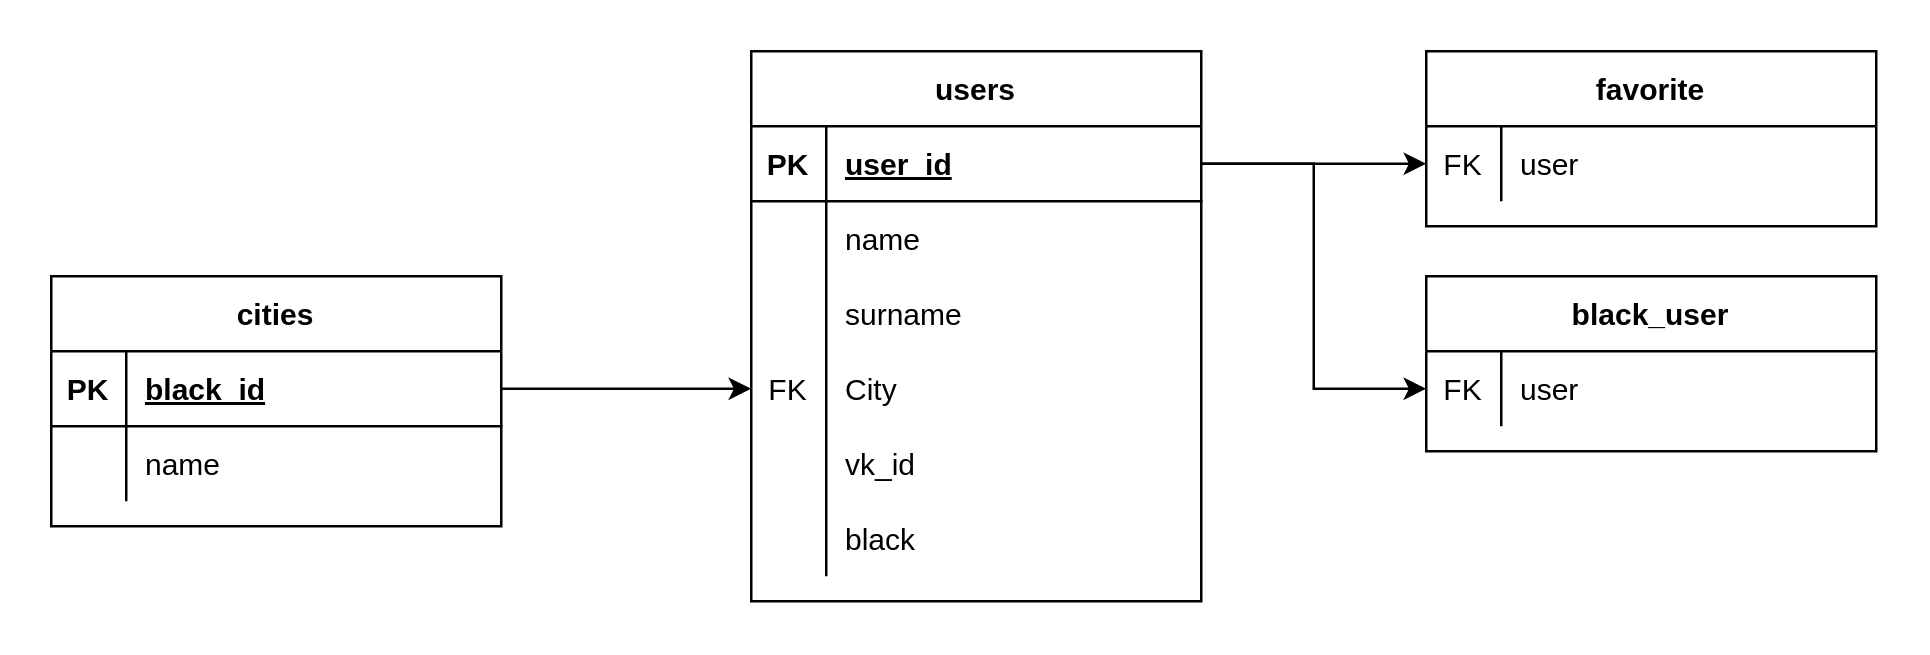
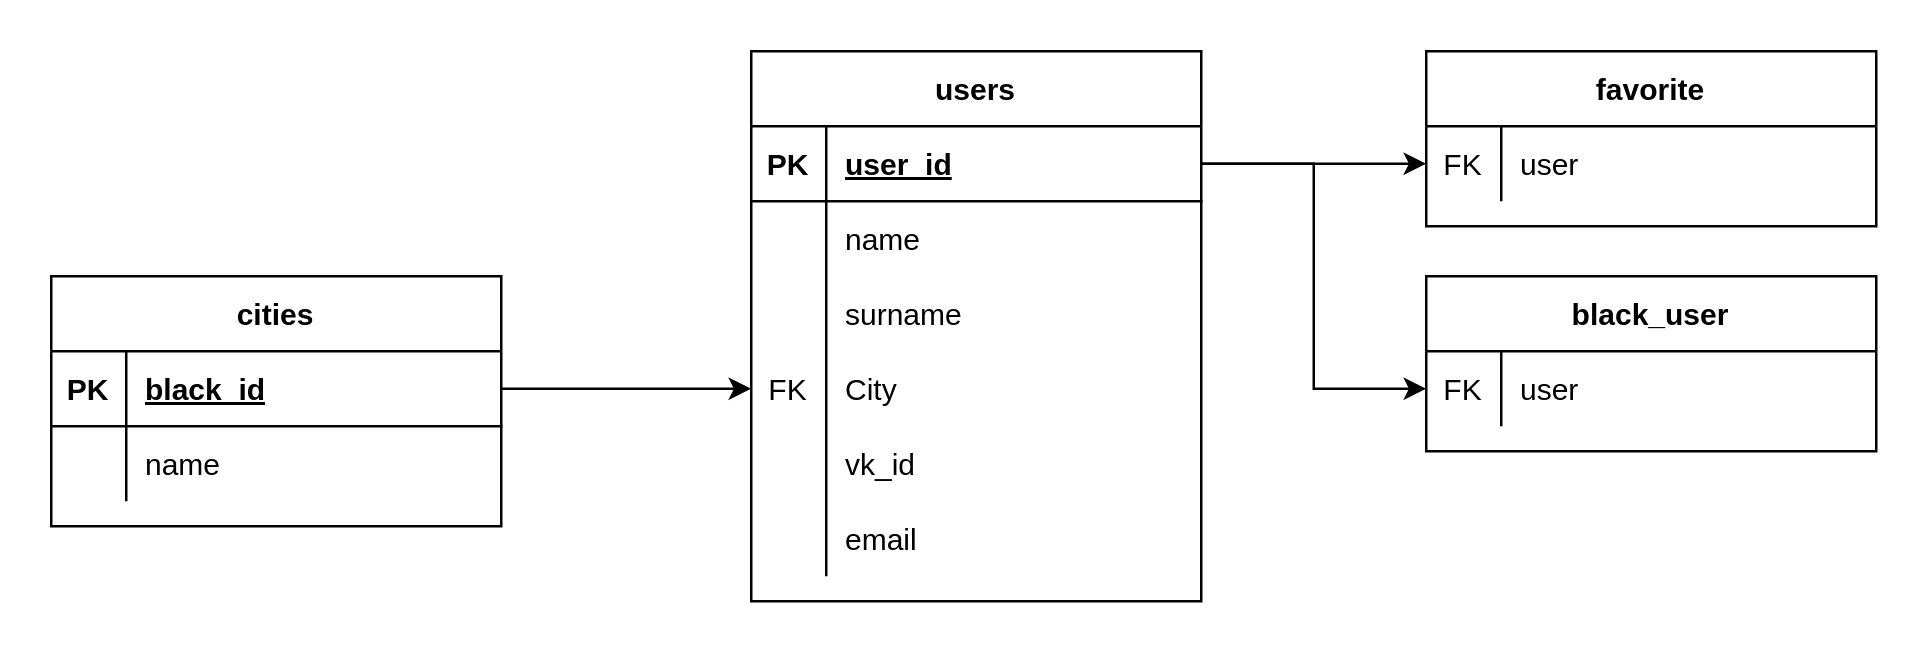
  <mxCell id="0" />
  <mxCell id="1" parent="0" />
  <mxCell id="2" value="users" style="shape=table;startSize=30;container=1;collapsible=1;childLayout=tableLayout;fixedRows=1;rowLines=0;fontStyle=1;align=center;resizeLast=1;" vertex="1" parent="1"><mxGeometry x="300" y="20" width="180" height="220" as="geometry" /></mxCell>
  <mxCell id="3" value="" style="shape=tableRow;horizontal=0;startSize=0;swimlaneHead=0;swimlaneBody=0;fillColor=none;collapsible=0;dropTarget=0;points=[[0,0.5],[1,0.5]];portConstraint=eastwest;top=0;left=0;right=0;bottom=1;" vertex="1" parent="2"><mxGeometry y="30" width="180" height="30" as="geometry" /></mxCell>
  <mxCell id="4" value="PK" style="shape=partialRectangle;connectable=0;fillColor=none;top=0;left=0;bottom=0;right=0;fontStyle=1;overflow=hidden;" vertex="1" parent="3"><mxGeometry width="30" height="30" as="geometry"><mxRectangle width="30" height="30" as="alternateBounds" /></mxGeometry></mxCell>
  <mxCell id="5" value="user_id" style="shape=partialRectangle;connectable=0;fillColor=none;top=0;left=0;bottom=0;right=0;align=left;spacingLeft=6;fontStyle=5;overflow=hidden;" vertex="1" parent="3"><mxGeometry x="30" width="150" height="30" as="geometry"><mxRectangle width="150" height="30" as="alternateBounds" /></mxGeometry></mxCell>
  <mxCell id="6" value="" style="shape=tableRow;horizontal=0;startSize=0;swimlaneHead=0;swimlaneBody=0;fillColor=none;collapsible=0;dropTarget=0;points=[[0,0.5],[1,0.5]];portConstraint=eastwest;top=0;left=0;right=0;bottom=0;" vertex="1" parent="2"><mxGeometry y="60" width="180" height="30" as="geometry" /></mxCell>
  <mxCell id="7" value="" style="shape=partialRectangle;connectable=0;fillColor=none;top=0;left=0;bottom=0;right=0;editable=1;overflow=hidden;" vertex="1" parent="6"><mxGeometry width="30" height="30" as="geometry"><mxRectangle width="30" height="30" as="alternateBounds" /></mxGeometry></mxCell>
  <mxCell id="8" value="name" style="shape=partialRectangle;connectable=0;fillColor=none;top=0;left=0;bottom=0;right=0;align=left;spacingLeft=6;overflow=hidden;" vertex="1" parent="6"><mxGeometry x="30" width="150" height="30" as="geometry"><mxRectangle width="150" height="30" as="alternateBounds" /></mxGeometry></mxCell>
  <mxCell id="9" value="" style="shape=tableRow;horizontal=0;startSize=0;swimlaneHead=0;swimlaneBody=0;fillColor=none;collapsible=0;dropTarget=0;points=[[0,0.5],[1,0.5]];portConstraint=eastwest;top=0;left=0;right=0;bottom=0;" vertex="1" parent="2"><mxGeometry y="90" width="180" height="30" as="geometry" /></mxCell>
  <mxCell id="10" value="" style="shape=partialRectangle;connectable=0;fillColor=none;top=0;left=0;bottom=0;right=0;editable=1;overflow=hidden;" vertex="1" parent="9"><mxGeometry width="30" height="30" as="geometry"><mxRectangle width="30" height="30" as="alternateBounds" /></mxGeometry></mxCell>
  <mxCell id="11" value="surname" style="shape=partialRectangle;connectable=0;fillColor=none;top=0;left=0;bottom=0;right=0;align=left;spacingLeft=6;overflow=hidden;" vertex="1" parent="9"><mxGeometry x="30" width="150" height="30" as="geometry"><mxRectangle width="150" height="30" as="alternateBounds" /></mxGeometry></mxCell>
  <mxCell id="12" value="" style="shape=tableRow;horizontal=0;startSize=0;swimlaneHead=0;swimlaneBody=0;fillColor=none;collapsible=0;dropTarget=0;points=[[0,0.5],[1,0.5]];portConstraint=eastwest;top=0;left=0;right=0;bottom=0;" vertex="1" parent="2"><mxGeometry y="120" width="180" height="30" as="geometry" /></mxCell>
  <mxCell id="13" value="FK" style="shape=partialRectangle;connectable=0;fillColor=none;top=0;left=0;bottom=0;right=0;editable=1;overflow=hidden;" vertex="1" parent="12"><mxGeometry width="30" height="30" as="geometry"><mxRectangle width="30" height="30" as="alternateBounds" /></mxGeometry></mxCell>
  <mxCell id="14" value="City" style="shape=partialRectangle;connectable=0;fillColor=none;top=0;left=0;bottom=0;right=0;align=left;spacingLeft=6;overflow=hidden;" vertex="1" parent="12"><mxGeometry x="30" width="150" height="30" as="geometry"><mxRectangle width="150" height="30" as="alternateBounds" /></mxGeometry></mxCell>
  <mxCell id="15" style="shape=tableRow;horizontal=0;startSize=0;swimlaneHead=0;swimlaneBody=0;fillColor=none;collapsible=0;dropTarget=0;points=[[0,0.5],[1,0.5]];portConstraint=eastwest;top=0;left=0;right=0;bottom=0;" vertex="1" parent="2"><mxGeometry y="150" width="180" height="30" as="geometry" /></mxCell>
  <mxCell id="16" style="shape=partialRectangle;connectable=0;fillColor=none;top=0;left=0;bottom=0;right=0;editable=1;overflow=hidden;" vertex="1" parent="15"><mxGeometry width="30" height="30" as="geometry"><mxRectangle width="30" height="30" as="alternateBounds" /></mxGeometry></mxCell>
  <mxCell id="17" value="vk_id" style="shape=partialRectangle;connectable=0;fillColor=none;top=0;left=0;bottom=0;right=0;align=left;spacingLeft=6;overflow=hidden;" vertex="1" parent="15"><mxGeometry x="30" width="150" height="30" as="geometry"><mxRectangle width="150" height="30" as="alternateBounds" /></mxGeometry></mxCell>
  <mxCell id="18" style="shape=tableRow;horizontal=0;startSize=0;swimlaneHead=0;swimlaneBody=0;fillColor=none;collapsible=0;dropTarget=0;points=[[0,0.5],[1,0.5]];portConstraint=eastwest;top=0;left=0;right=0;bottom=0;" vertex="1" parent="2"><mxGeometry y="180" width="180" height="30" as="geometry" /></mxCell>
  <mxCell id="19" style="shape=partialRectangle;connectable=0;fillColor=none;top=0;left=0;bottom=0;right=0;editable=1;overflow=hidden;" vertex="1" parent="18"><mxGeometry width="30" height="30" as="geometry"><mxRectangle width="30" height="30" as="alternateBounds" /></mxGeometry></mxCell>
- <mxCell id="20" value="black" style="shape=partialRectangle;connectable=0;fillColor=none;top=0;left=0;bottom=0;right=0;align=left;spacingLeft=6;overflow=hidden;" vertex="1" parent="18"><mxGeometry x="30" width="150" height="30" as="geometry"><mxRectangle width="150" height="30" as="alternateBounds" /></mxGeometry></mxCell>
+ <mxCell id="20" value="email" style="shape=partialRectangle;connectable=0;fillColor=none;top=0;left=0;bottom=0;right=0;align=left;spacingLeft=6;overflow=hidden;" vertex="1" parent="18"><mxGeometry x="30" width="150" height="30" as="geometry"><mxRectangle width="150" height="30" as="alternateBounds" /></mxGeometry></mxCell>
  <mxCell id="21" value="cities" style="shape=table;startSize=30;container=1;collapsible=1;childLayout=tableLayout;fixedRows=1;rowLines=0;fontStyle=1;align=center;resizeLast=1;" vertex="1" parent="1"><mxGeometry x="20" y="110" width="180" height="100" as="geometry" /></mxCell>
  <mxCell id="22" value="" style="shape=tableRow;horizontal=0;startSize=0;swimlaneHead=0;swimlaneBody=0;fillColor=none;collapsible=0;dropTarget=0;points=[[0,0.5],[1,0.5]];portConstraint=eastwest;top=0;left=0;right=0;bottom=1;" vertex="1" parent="21"><mxGeometry y="30" width="180" height="30" as="geometry" /></mxCell>
  <mxCell id="23" value="PK" style="shape=partialRectangle;connectable=0;fillColor=none;top=0;left=0;bottom=0;right=0;fontStyle=1;overflow=hidden;" vertex="1" parent="22"><mxGeometry width="30" height="30" as="geometry"><mxRectangle width="30" height="30" as="alternateBounds" /></mxGeometry></mxCell>
  <mxCell id="24" value="black_id" style="shape=partialRectangle;connectable=0;fillColor=none;top=0;left=0;bottom=0;right=0;align=left;spacingLeft=6;fontStyle=5;overflow=hidden;" vertex="1" parent="22"><mxGeometry x="30" width="150" height="30" as="geometry"><mxRectangle width="150" height="30" as="alternateBounds" /></mxGeometry></mxCell>
  <mxCell id="25" value="" style="shape=tableRow;horizontal=0;startSize=0;swimlaneHead=0;swimlaneBody=0;fillColor=none;collapsible=0;dropTarget=0;points=[[0,0.5],[1,0.5]];portConstraint=eastwest;top=0;left=0;right=0;bottom=0;" vertex="1" parent="21"><mxGeometry y="60" width="180" height="30" as="geometry" /></mxCell>
  <mxCell id="26" value="" style="shape=partialRectangle;connectable=0;fillColor=none;top=0;left=0;bottom=0;right=0;editable=1;overflow=hidden;" vertex="1" parent="25"><mxGeometry width="30" height="30" as="geometry"><mxRectangle width="30" height="30" as="alternateBounds" /></mxGeometry></mxCell>
  <mxCell id="27" value="name" style="shape=partialRectangle;connectable=0;fillColor=none;top=0;left=0;bottom=0;right=0;align=left;spacingLeft=6;overflow=hidden;" vertex="1" parent="25"><mxGeometry x="30" width="150" height="30" as="geometry"><mxRectangle width="150" height="30" as="alternateBounds" /></mxGeometry></mxCell>
  <mxCell id="28" style="edgeStyle=orthogonalEdgeStyle;rounded=0;orthogonalLoop=1;jettySize=auto;html=1;" edge="1" parent="1" source="22" target="12"><mxGeometry relative="1" as="geometry" /></mxCell>
  <mxCell id="29" value="favorite" style="shape=table;startSize=30;container=1;collapsible=1;childLayout=tableLayout;fixedRows=1;rowLines=0;fontStyle=1;align=center;resizeLast=1;" vertex="1" parent="1"><mxGeometry x="570" y="20" width="180" height="70" as="geometry" /></mxCell>
  <mxCell id="30" value="" style="shape=tableRow;horizontal=0;startSize=0;swimlaneHead=0;swimlaneBody=0;fillColor=none;collapsible=0;dropTarget=0;points=[[0,0.5],[1,0.5]];portConstraint=eastwest;top=0;left=0;right=0;bottom=0;" vertex="1" parent="29"><mxGeometry y="30" width="180" height="30" as="geometry" /></mxCell>
  <mxCell id="31" value="FK" style="shape=partialRectangle;connectable=0;fillColor=none;top=0;left=0;bottom=0;right=0;editable=1;overflow=hidden;" vertex="1" parent="30"><mxGeometry width="30" height="30" as="geometry"><mxRectangle width="30" height="30" as="alternateBounds" /></mxGeometry></mxCell>
  <mxCell id="32" value="user" style="shape=partialRectangle;connectable=0;fillColor=none;top=0;left=0;bottom=0;right=0;align=left;spacingLeft=6;overflow=hidden;" vertex="1" parent="30"><mxGeometry x="30" width="150" height="30" as="geometry"><mxRectangle width="150" height="30" as="alternateBounds" /></mxGeometry></mxCell>
  <mxCell id="33" style="edgeStyle=orthogonalEdgeStyle;rounded=0;orthogonalLoop=1;jettySize=auto;html=1;" edge="1" parent="1" source="3" target="30"><mxGeometry relative="1" as="geometry" /></mxCell>
  <mxCell id="34" value="black_user" style="shape=table;startSize=30;container=1;collapsible=1;childLayout=tableLayout;fixedRows=1;rowLines=0;fontStyle=1;align=center;resizeLast=1;" vertex="1" parent="1"><mxGeometry x="570" y="110" width="180" height="70" as="geometry" /></mxCell>
  <mxCell id="35" value="" style="shape=tableRow;horizontal=0;startSize=0;swimlaneHead=0;swimlaneBody=0;fillColor=none;collapsible=0;dropTarget=0;points=[[0,0.5],[1,0.5]];portConstraint=eastwest;top=0;left=0;right=0;bottom=0;" vertex="1" parent="34"><mxGeometry y="30" width="180" height="30" as="geometry" /></mxCell>
  <mxCell id="36" value="FK" style="shape=partialRectangle;connectable=0;fillColor=none;top=0;left=0;bottom=0;right=0;editable=1;overflow=hidden;" vertex="1" parent="35"><mxGeometry width="30" height="30" as="geometry"><mxRectangle width="30" height="30" as="alternateBounds" /></mxGeometry></mxCell>
  <mxCell id="37" value="user" style="shape=partialRectangle;connectable=0;fillColor=none;top=0;left=0;bottom=0;right=0;align=left;spacingLeft=6;overflow=hidden;" vertex="1" parent="35"><mxGeometry x="30" width="150" height="30" as="geometry"><mxRectangle width="150" height="30" as="alternateBounds" /></mxGeometry></mxCell>
  <mxCell id="38" style="edgeStyle=orthogonalEdgeStyle;rounded=0;orthogonalLoop=1;jettySize=auto;html=1;entryX=0;entryY=0.5;entryDx=0;entryDy=0;" edge="1" parent="1" source="3" target="35"><mxGeometry relative="1" as="geometry" /></mxCell>
